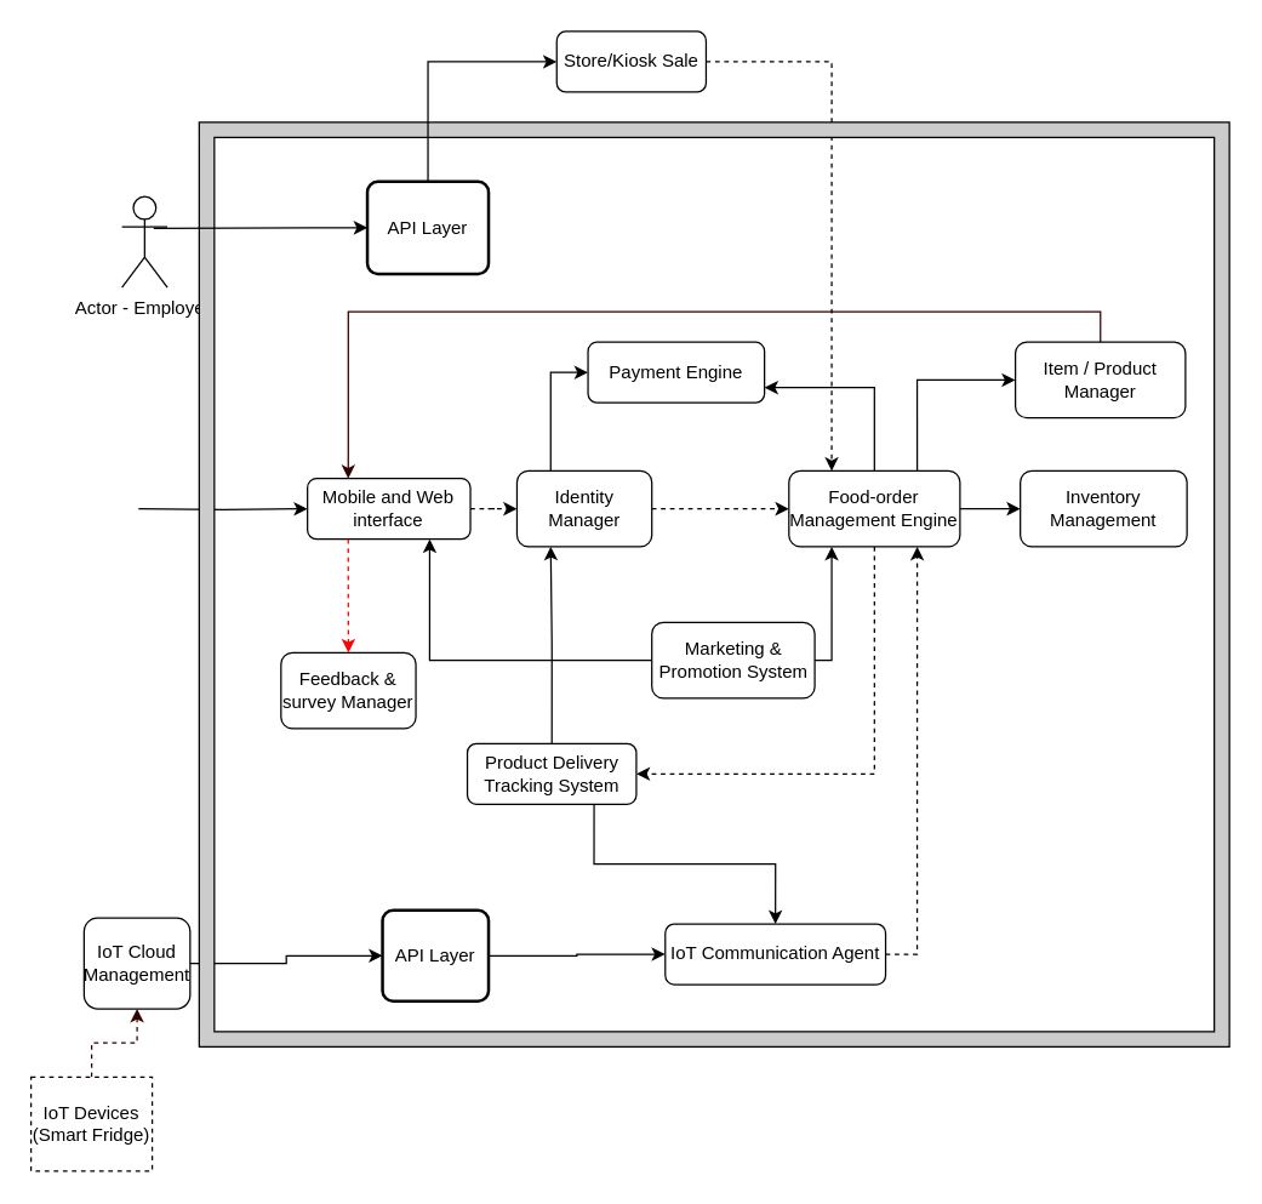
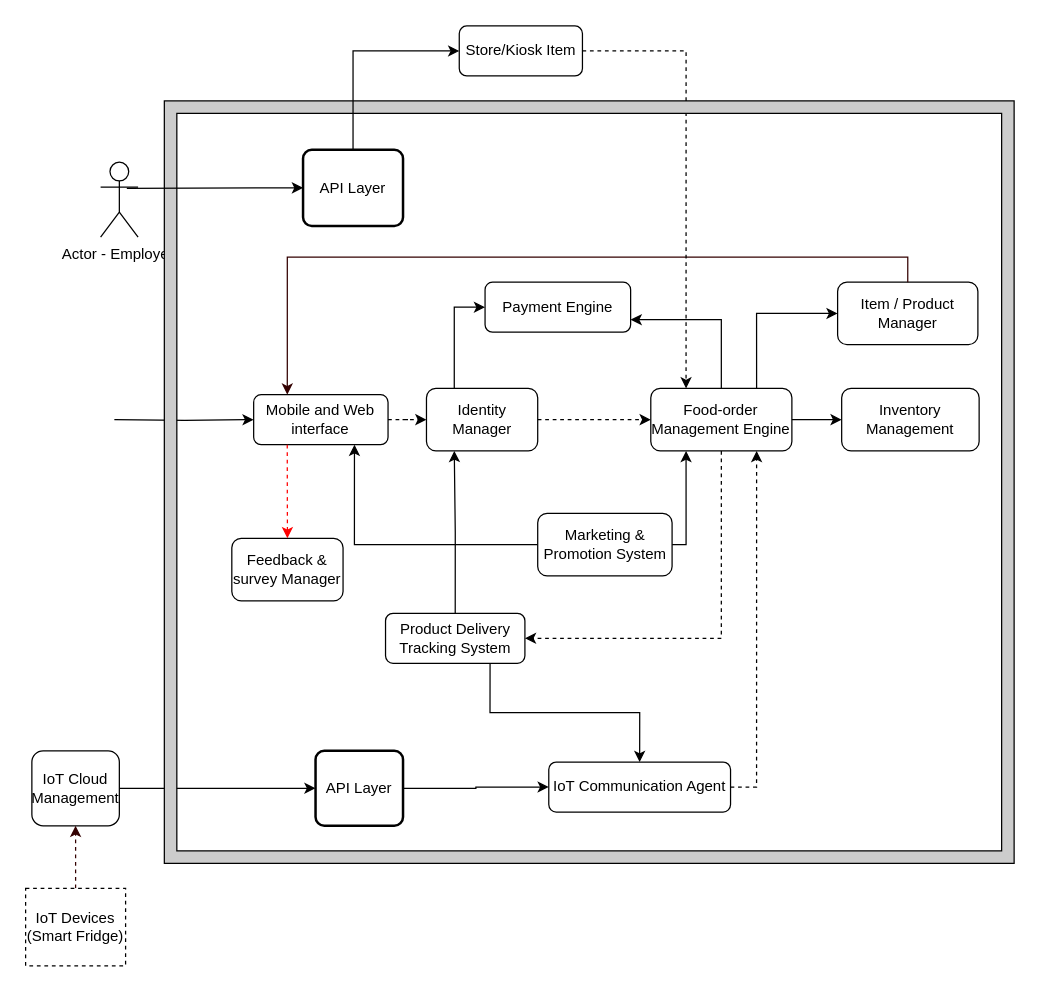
  <mxCell id="0" />
  <mxCell id="1" parent="0" />
  <mxCell id="2" value="" style="edgeStyle=orthogonalEdgeStyle;rounded=0;orthogonalLoop=1;jettySize=auto;html=1;" parent="1" target="7" edge="1"><mxGeometry relative="1" as="geometry"><mxPoint x="91" y="335" as="sourcePoint" /></mxGeometry></mxCell>
  <mxCell id="3" value="&lt;span&gt;Food-order Management Engine &lt;/span&gt;" style="rounded=1;whiteSpace=wrap;html=1;" parent="1" vertex="1"><mxGeometry x="520.257" y="310" width="112.903" height="50" as="geometry" /></mxCell>
  <mxCell id="4" value="Item / Product Manager" style="rounded=1;whiteSpace=wrap;html=1;" parent="1" vertex="1"><mxGeometry x="669.75" y="225" width="112.25" height="50" as="geometry" /></mxCell>
  <mxCell id="5" style="edgeStyle=orthogonalEdgeStyle;rounded=0;orthogonalLoop=1;jettySize=auto;html=1;exitX=0.75;exitY=0;exitDx=0;exitDy=0;entryX=0;entryY=0.5;entryDx=0;entryDy=0;" parent="1" source="3" target="4" edge="1"><mxGeometry x="290.01" y="265" as="geometry" /></mxCell>
  <mxCell id="6" value="" style="edgeStyle=orthogonalEdgeStyle;rounded=0;orthogonalLoop=1;jettySize=auto;html=1;dashed=1;" parent="1" source="39" target="3" edge="1"><mxGeometry x="290.01" y="265" as="geometry" /></mxCell>
  <mxCell id="7" value="&lt;p&gt;&lt;span&gt;&lt;span&gt;&lt;/span&gt;&lt;/span&gt;&lt;span&gt;Mobile and Web interface&lt;/span&gt;&lt;/p&gt;" style="rounded=1;whiteSpace=wrap;html=1;" parent="1" vertex="1"><mxGeometry x="202.482" y="315" width="107.527" height="40" as="geometry" /></mxCell>
  <mxCell id="8" style="edgeStyle=orthogonalEdgeStyle;rounded=0;orthogonalLoop=1;jettySize=auto;html=1;exitX=0.5;exitY=0;exitDx=0;exitDy=0;entryX=0.25;entryY=0;entryDx=0;entryDy=0;strokeColor=#330000;" parent="1" source="4" target="7" edge="1"><mxGeometry x="290.01" y="265" as="geometry" /></mxCell>
  <mxCell id="9" style="edgeStyle=orthogonalEdgeStyle;rounded=0;orthogonalLoop=1;jettySize=auto;html=1;exitX=1;exitY=0.5;exitDx=0;exitDy=0;entryX=0.25;entryY=0;entryDx=0;entryDy=0;dashed=1;" parent="1" source="10" target="3" edge="1"><mxGeometry x="330" y="260" as="geometry" /></mxCell>
- <mxCell id="10" value="&lt;p&gt;&lt;span&gt;Store/Kiosk Sale&lt;/span&gt;&lt;/p&gt;" style="rounded=1;whiteSpace=wrap;html=1;" parent="1" vertex="1"><mxGeometry x="366.996" y="20" width="98.566" height="40" as="geometry" /></mxCell>
+ <mxCell id="10" value="&lt;p&gt;&lt;span&gt;Store/Kiosk Item&lt;/span&gt;&lt;/p&gt;" style="rounded=1;whiteSpace=wrap;html=1;" parent="1" vertex="1"><mxGeometry x="366.996" y="20" width="98.566" height="40" as="geometry" /></mxCell>
  <mxCell id="11" value="&lt;p&gt;&lt;span&gt;Payment Engine&lt;/span&gt;&lt;/p&gt;" style="rounded=1;whiteSpace=wrap;html=1;" parent="1" vertex="1"><mxGeometry x="387.641" y="225" width="116.487" height="40" as="geometry" /></mxCell>
  <mxCell id="12" style="edgeStyle=orthogonalEdgeStyle;rounded=0;orthogonalLoop=1;jettySize=auto;html=1;exitX=0.5;exitY=0;exitDx=0;exitDy=0;entryX=1;entryY=0.75;entryDx=0;entryDy=0;" parent="1" source="3" target="11" edge="1"><mxGeometry x="290.01" y="265" as="geometry" /></mxCell>
  <mxCell id="13" style="edgeStyle=orthogonalEdgeStyle;rounded=0;orthogonalLoop=1;jettySize=auto;html=1;exitX=0.25;exitY=0;exitDx=0;exitDy=0;entryX=0;entryY=0.5;entryDx=0;entryDy=0;" parent="1" source="39" target="11" edge="1"><mxGeometry x="290.01" y="265" as="geometry" /></mxCell>
  <mxCell id="14" style="edgeStyle=orthogonalEdgeStyle;rounded=0;orthogonalLoop=1;jettySize=auto;html=1;exitX=1;exitY=0.5;exitDx=0;exitDy=0;entryX=0.75;entryY=1;entryDx=0;entryDy=0;dashed=1;" parent="1" source="15" target="3" edge="1"><mxGeometry x="341" y="260" as="geometry"><mxPoint x="583.792" y="354" as="targetPoint" /></mxGeometry></mxCell>
  <mxCell id="15" value="&lt;p&gt;&lt;span&gt;IoT Communication Agent&lt;/span&gt;&lt;/p&gt;" style="rounded=1;whiteSpace=wrap;html=1;" parent="1" vertex="1"><mxGeometry x="438.63" y="609" width="145.45" height="40" as="geometry" /></mxCell>
  <mxCell id="16" style="edgeStyle=orthogonalEdgeStyle;rounded=0;orthogonalLoop=1;jettySize=auto;html=1;exitX=1;exitY=0.5;exitDx=0;exitDy=0;entryX=0.25;entryY=1;entryDx=0;entryDy=0;" parent="1" source="18" target="3" edge="1"><mxGeometry x="290.01" y="265" as="geometry"><Array as="points"><mxPoint x="548" y="435" /></Array></mxGeometry></mxCell>
  <mxCell id="17" style="edgeStyle=orthogonalEdgeStyle;rounded=0;orthogonalLoop=1;jettySize=auto;html=1;exitX=0;exitY=0.5;exitDx=0;exitDy=0;entryX=0.75;entryY=1;entryDx=0;entryDy=0;" parent="1" source="18" target="7" edge="1"><mxGeometry x="290.01" y="265" as="geometry" /></mxCell>
  <mxCell id="18" value="Marketing &amp;amp; Promotion System" style="rounded=1;whiteSpace=wrap;html=1;" parent="1" vertex="1"><mxGeometry x="429.772" y="410" width="107.527" height="50" as="geometry" /></mxCell>
  <mxCell id="19" style="edgeStyle=orthogonalEdgeStyle;rounded=0;orthogonalLoop=1;jettySize=auto;html=1;exitX=1;exitY=0.5;exitDx=0;exitDy=0;entryX=0;entryY=0.5;entryDx=0;entryDy=0;" parent="1" source="20" target="34" edge="1"><mxGeometry x="330" y="260" as="geometry" /></mxCell>
- <mxCell id="20" value="&lt;p&gt;&lt;span&gt;IoT Cloud Management&lt;/span&gt;&lt;/p&gt;" style="rounded=1;whiteSpace=wrap;html=1;" parent="1" vertex="1"><mxGeometry x="55" y="605" width="70" height="60" as="geometry" /></mxCell>
+ <mxCell id="20" value="&lt;p&gt;&lt;span&gt;IoT Cloud Management&lt;/span&gt;&lt;/p&gt;" style="rounded=1;whiteSpace=wrap;html=1;" parent="1" vertex="1"><mxGeometry x="25" y="600" width="70" height="60" as="geometry" /></mxCell>
  <mxCell id="21" value="Inventory Management" style="rounded=1;whiteSpace=wrap;html=1;" parent="1" vertex="1"><mxGeometry x="673" y="310" width="110" height="50" as="geometry" /></mxCell>
  <mxCell id="22" style="edgeStyle=orthogonalEdgeStyle;rounded=0;orthogonalLoop=1;jettySize=auto;html=1;exitX=0.5;exitY=1;exitDx=0;exitDy=0;" parent="1" edge="1"><mxGeometry x="341" y="260" as="geometry"><mxPoint x="649.204" y="130" as="sourcePoint" /><mxPoint x="649.204" y="130" as="targetPoint" /></mxGeometry></mxCell>
  <mxCell id="23" value="" style="endArrow=classic;html=1;exitX=1;exitY=0.5;exitDx=0;exitDy=0;entryX=0;entryY=0.5;entryDx=0;entryDy=0;" parent="1" source="3" target="21" edge="1"><mxGeometry x="290.01" y="265" width="50" height="50" as="geometry"><mxPoint x="463.806" y="485" as="sourcePoint" /><mxPoint x="508.609" y="435" as="targetPoint" /></mxGeometry></mxCell>
  <mxCell id="24" value="" style="edgeStyle=orthogonalEdgeStyle;rounded=0;orthogonalLoop=1;jettySize=auto;html=1;entryX=0.25;entryY=1;entryDx=0;entryDy=0;exitX=0.5;exitY=0;exitDx=0;exitDy=0;" parent="1" source="26" target="39" edge="1"><mxGeometry x="290.01" y="265" as="geometry"><mxPoint x="342.838" y="415" as="targetPoint" /></mxGeometry></mxCell>
  <mxCell id="25" style="edgeStyle=orthogonalEdgeStyle;rounded=0;orthogonalLoop=1;jettySize=auto;html=1;exitX=0.75;exitY=1;exitDx=0;exitDy=0;entryX=0.5;entryY=0;entryDx=0;entryDy=0;" parent="1" source="26" target="15" edge="1"><mxGeometry x="341" y="260" as="geometry" /></mxCell>
  <mxCell id="26" value="Product Delivery Tracking System" style="rounded=1;whiteSpace=wrap;html=1;" parent="1" vertex="1"><mxGeometry x="308.002" y="490" width="111.527" height="40" as="geometry" /></mxCell>
  <mxCell id="27" style="edgeStyle=orthogonalEdgeStyle;rounded=0;orthogonalLoop=1;jettySize=auto;html=1;exitX=0.5;exitY=1;exitDx=0;exitDy=0;entryX=1;entryY=0.5;entryDx=0;entryDy=0;dashed=1;" parent="1" source="3" target="26" edge="1"><mxGeometry x="290.01" y="265" as="geometry" /></mxCell>
  <mxCell id="28" value="Feedback &amp;amp; survey Manager" style="rounded=1;whiteSpace=wrap;html=1;" parent="1" vertex="1"><mxGeometry x="185" y="430" width="89.01" height="50" as="geometry" /></mxCell>
  <mxCell id="29" style="edgeStyle=orthogonalEdgeStyle;rounded=0;orthogonalLoop=1;jettySize=auto;html=1;exitX=0.25;exitY=1;exitDx=0;exitDy=0;entryX=0.5;entryY=0;entryDx=0;entryDy=0;dashed=1;strokeColor=#FF0000;" parent="1" source="7" target="28" edge="1"><mxGeometry x="290.01" y="265" as="geometry"><mxPoint x="276.505" y="415" as="targetPoint" /></mxGeometry></mxCell>
  <mxCell id="30" value="Actor - Employee" style="shape=umlActor;verticalLabelPosition=bottom;verticalAlign=top;html=1;outlineConnect=0;" parent="1" vertex="1"><mxGeometry x="80" y="129" width="30" height="60" as="geometry" /></mxCell>
  <mxCell id="31" value="" style="edgeStyle=orthogonalEdgeStyle;rounded=0;orthogonalLoop=1;jettySize=auto;html=1;strokeColor=#330000;entryX=0.5;entryY=1;entryDx=0;entryDy=0;dashed=1;" parent="1" source="32" target="20" edge="1"><mxGeometry relative="1" as="geometry"><mxPoint x="121" y="629" as="targetPoint" /></mxGeometry></mxCell>
  <mxCell id="32" value="&lt;div&gt;IoT Devices&lt;/div&gt;&lt;div&gt;(Smart Fridge)&lt;br&gt;&lt;/div&gt;" style="rounded=0;whiteSpace=wrap;html=1;dashed=1;" parent="1" vertex="1"><mxGeometry x="20" y="710" width="80" height="62" as="geometry" /></mxCell>
  <mxCell id="33" value="" style="edgeStyle=orthogonalEdgeStyle;rounded=0;orthogonalLoop=1;jettySize=auto;html=1;" parent="1" source="34" target="15" edge="1"><mxGeometry relative="1" as="geometry" /></mxCell>
  <mxCell id="34" value="API Layer" style="rounded=1;whiteSpace=wrap;html=1;absoluteArcSize=1;arcSize=14;strokeWidth=2;" parent="1" vertex="1"><mxGeometry x="252" y="600" width="70" height="60" as="geometry" /></mxCell>
  <mxCell id="35" value="" style="verticalLabelPosition=bottom;verticalAlign=top;html=1;shape=mxgraph.basic.frame;dx=10;fillColor=#CCCCCC;" parent="1" vertex="1"><mxGeometry x="131" y="80" width="680" height="610" as="geometry" /></mxCell>
  <mxCell id="36" style="edgeStyle=orthogonalEdgeStyle;rounded=0;orthogonalLoop=1;jettySize=auto;html=1;exitX=0.5;exitY=0;exitDx=0;exitDy=0;entryX=0;entryY=0.5;entryDx=0;entryDy=0;" parent="1" source="37" target="10" edge="1"><mxGeometry relative="1" as="geometry" /></mxCell>
  <mxCell id="37" value="API Layer" style="rounded=1;whiteSpace=wrap;html=1;absoluteArcSize=1;arcSize=14;strokeWidth=2;" parent="1" vertex="1"><mxGeometry x="242" y="119" width="80" height="61" as="geometry" /></mxCell>
  <mxCell id="38" value="" style="endArrow=classic;html=1;entryX=0;entryY=0.5;entryDx=0;entryDy=0;" parent="1" target="37" edge="1"><mxGeometry width="50" height="50" relative="1" as="geometry"><mxPoint x="101" y="150" as="sourcePoint" /><mxPoint x="346.986" y="115" as="targetPoint" /></mxGeometry></mxCell>
  <mxCell id="39" value="Identity Manager" style="rounded=1;whiteSpace=wrap;html=1;" parent="1" vertex="1"><mxGeometry x="340.76" y="310" width="89.01" height="50" as="geometry" /></mxCell>
  <mxCell id="40" value="" style="edgeStyle=orthogonalEdgeStyle;rounded=0;orthogonalLoop=1;jettySize=auto;html=1;dashed=1;" parent="1" source="7" target="39" edge="1"><mxGeometry x="290.01" y="265" as="geometry"><mxPoint x="310.009" y="335" as="sourcePoint" /><mxPoint x="520.257" y="335" as="targetPoint" /></mxGeometry></mxCell>
